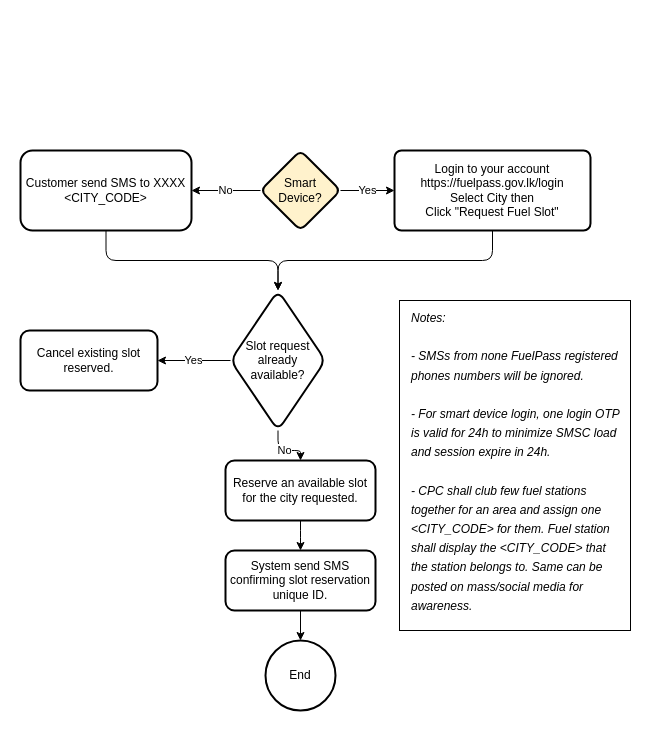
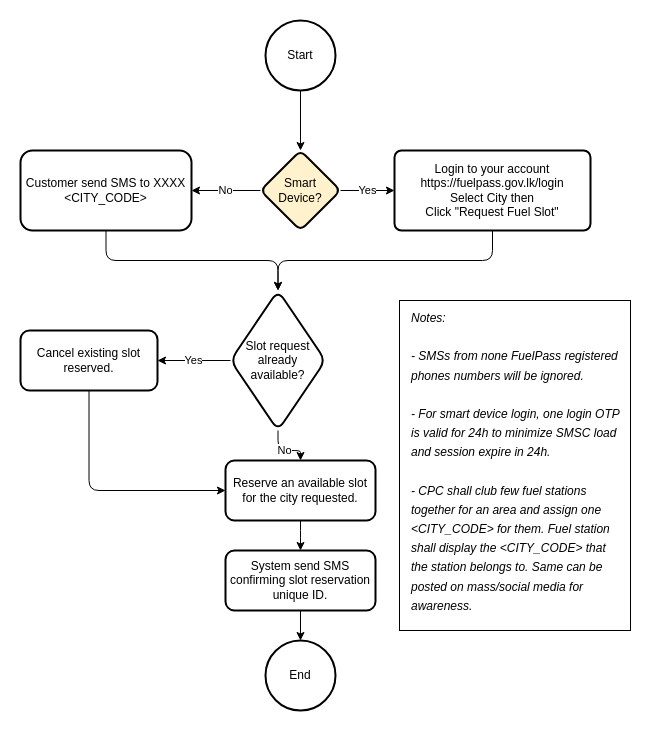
  <mxCell id="0" />
  <mxCell id="1" parent="0" />
+ <mxCell id="2" value="" style="edgeStyle=orthogonalEdgeStyle;orthogonalLoop=1;jettySize=auto;html=1;entryX=0.5;entryY=0;entryDx=0;entryDy=0;rounded=1;" edge="1" parent="1" source="3" target="13"><mxGeometry relative="1" as="geometry"><mxPoint x="295" y="165" as="targetPoint" /></mxGeometry></mxCell>
+ <mxCell id="3" value="Start" style="strokeWidth=2;html=1;shape=mxgraph.flowchart.start_2;whiteSpace=wrap;rounded=1;" vertex="1" parent="1"><mxGeometry x="265" y="20" width="70" height="70" as="geometry" /></mxCell>
  <mxCell id="4" value="Yes" style="edgeStyle=orthogonalEdgeStyle;orthogonalLoop=1;jettySize=auto;html=1;exitX=1;exitY=0.5;exitDx=0;exitDy=0;rounded=1;" edge="1" parent="1" source="13" target="7"><mxGeometry relative="1" as="geometry"><mxPoint x="345" y="190" as="sourcePoint" /></mxGeometry></mxCell>
  <mxCell id="5" value="No" style="edgeStyle=orthogonalEdgeStyle;orthogonalLoop=1;jettySize=auto;html=1;exitX=0;exitY=0.5;exitDx=0;exitDy=0;rounded=1;" edge="1" parent="1" source="13" target="9"><mxGeometry relative="1" as="geometry"><mxPoint x="245" y="190" as="sourcePoint" /></mxGeometry></mxCell>
  <mxCell id="6" style="edgeStyle=orthogonalEdgeStyle;orthogonalLoop=1;jettySize=auto;html=1;exitX=0.5;exitY=1;exitDx=0;exitDy=0;entryX=0.5;entryY=0;entryDx=0;entryDy=0;rounded=1;" edge="1" parent="1" source="7" target="12"><mxGeometry relative="1" as="geometry" /></mxCell>
  <mxCell id="7" value="&lt;div&gt;Login to your account&lt;/div&gt;&lt;div&gt;https://fuelpass.gov.lk/login&lt;/div&gt;&lt;div&gt;Select City then&lt;/div&gt;&lt;div&gt;Click &quot;Request Fuel Slot&quot;&lt;/div&gt;" style="whiteSpace=wrap;html=1;absoluteArcSize=1;arcSize=14;strokeWidth=2;rounded=1;" vertex="1" parent="1"><mxGeometry x="394" y="150" width="196" height="80" as="geometry" /></mxCell>
  <mxCell id="8" style="edgeStyle=orthogonalEdgeStyle;orthogonalLoop=1;jettySize=auto;html=1;exitX=0.5;exitY=1;exitDx=0;exitDy=0;entryX=0.5;entryY=0;entryDx=0;entryDy=0;rounded=1;" edge="1" parent="1" source="9" target="12"><mxGeometry relative="1" as="geometry" /></mxCell>
  <mxCell id="9" value="&lt;div&gt;Customer send SMS to XXXX&lt;/div&gt;&lt;div&gt;&amp;lt;CITY_CODE&amp;gt;&lt;/div&gt;" style="whiteSpace=wrap;html=1;strokeWidth=2;rounded=1;" vertex="1" parent="1"><mxGeometry x="20" y="150" width="171" height="80" as="geometry" /></mxCell>
  <mxCell id="10" value="No" style="edgeStyle=orthogonalEdgeStyle;orthogonalLoop=1;jettySize=auto;html=1;rounded=1;" edge="1" parent="1" source="12" target="15"><mxGeometry relative="1" as="geometry" /></mxCell>
  <mxCell id="11" value="Yes" style="edgeStyle=orthogonalEdgeStyle;orthogonalLoop=1;jettySize=auto;html=1;rounded=1;" edge="1" parent="1" source="12" target="17"><mxGeometry relative="1" as="geometry" /></mxCell>
  <mxCell id="12" value="Slot request already available?" style="rhombus;whiteSpace=wrap;html=1;strokeWidth=2;rounded=1;" vertex="1" parent="1"><mxGeometry x="230" y="290" width="95" height="140" as="geometry" /></mxCell>
  <mxCell id="13" value="Smart Device?" style="rhombus;whiteSpace=wrap;html=1;arcSize=14;strokeWidth=2;rounded=1;fillColor=#fff2cc;" vertex="1" parent="1"><mxGeometry x="260" y="150" width="80" height="80" as="geometry" /></mxCell>
  <mxCell id="14" value="" style="edgeStyle=orthogonalEdgeStyle;orthogonalLoop=1;jettySize=auto;html=1;rounded=1;" edge="1" parent="1" source="15" target="19"><mxGeometry relative="1" as="geometry" /></mxCell>
  <mxCell id="15" value="Reserve an available slot for the city requested." style="whiteSpace=wrap;html=1;strokeWidth=2;rounded=1;" vertex="1" parent="1"><mxGeometry x="225" y="460" width="150" height="60" as="geometry" /></mxCell>
+ <mxCell id="16" style="edgeStyle=orthogonalEdgeStyle;orthogonalLoop=1;jettySize=auto;html=1;exitX=0.5;exitY=1;exitDx=0;exitDy=0;entryX=0;entryY=0.5;entryDx=0;entryDy=0;rounded=1;" edge="1" parent="1" source="17" target="15"><mxGeometry relative="1" as="geometry" /></mxCell>
  <mxCell id="17" value="Cancel existing slot reserved." style="whiteSpace=wrap;html=1;strokeWidth=2;rounded=1;" vertex="1" parent="1"><mxGeometry x="20" y="330" width="137" height="60" as="geometry" /></mxCell>
  <mxCell id="18" style="edgeStyle=orthogonalEdgeStyle;orthogonalLoop=1;jettySize=auto;html=1;exitX=0.5;exitY=1;exitDx=0;exitDy=0;entryX=0.5;entryY=0;entryDx=0;entryDy=0;entryPerimeter=0;rounded=1;" edge="1" parent="1" source="19" target="20"><mxGeometry relative="1" as="geometry" /></mxCell>
  <mxCell id="19" value="System send SMS confirming slot reservation unique ID." style="whiteSpace=wrap;html=1;strokeWidth=2;rounded=1;" vertex="1" parent="1"><mxGeometry x="225" y="550" width="150" height="60" as="geometry" /></mxCell>
  <mxCell id="20" value="End" style="strokeWidth=2;html=1;shape=mxgraph.flowchart.start_2;whiteSpace=wrap;rounded=1;" vertex="1" parent="1"><mxGeometry x="265" y="640" width="70" height="70" as="geometry" /></mxCell>
  <mxCell id="21" value="&lt;font style=&quot;font-size: 12px;&quot;&gt;Notes: &lt;br&gt;&lt;br&gt;- SMSs from none FuelPass registered phones numbers will be ignored.&lt;br&gt;&lt;br&gt;- For smart device login, one login OTP is valid for 24h to minimize SMSC load and session expire in 24h.&lt;br&gt;&lt;br&gt;- CPC shall club few fuel stations together for an area and assign one &amp;lt;CITY_CODE&amp;gt; for them. Fuel station shall display the &amp;lt;CITY_CODE&amp;gt; that the station belongs to. Same can be posted on mass/social media for awareness.&lt;br&gt;&lt;/font&gt;" style="rounded=0;whiteSpace=wrap;html=1;fontSize=16;align=left;verticalAlign=top;labelBorderColor=none;glass=0;fontStyle=2;spacingLeft=10;spacingRight=10;fontColor=default;" vertex="1" parent="1"><mxGeometry x="399" y="300" width="231" height="330" as="geometry" /></mxCell>
